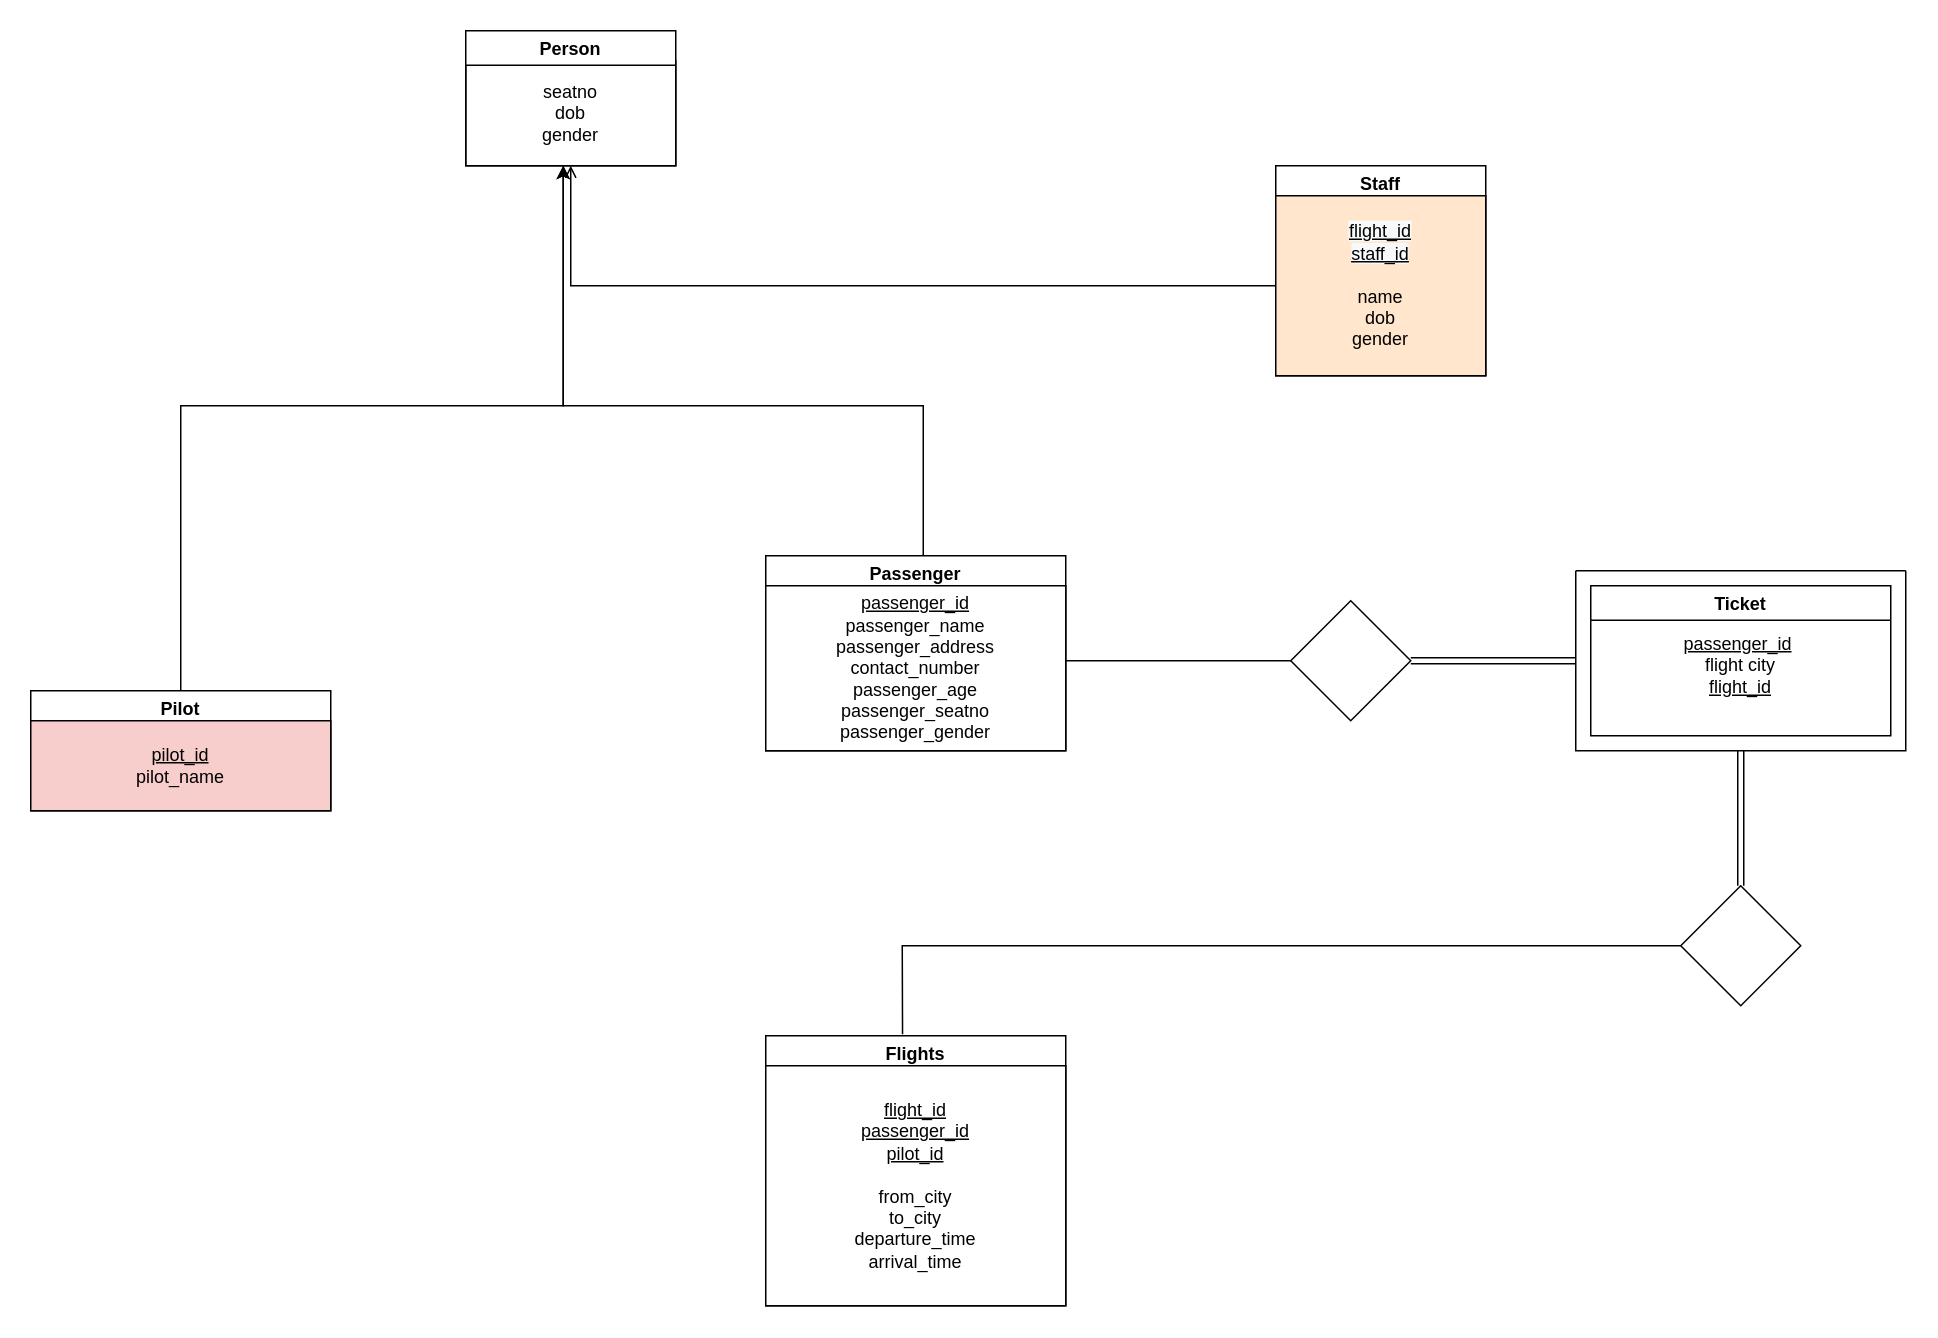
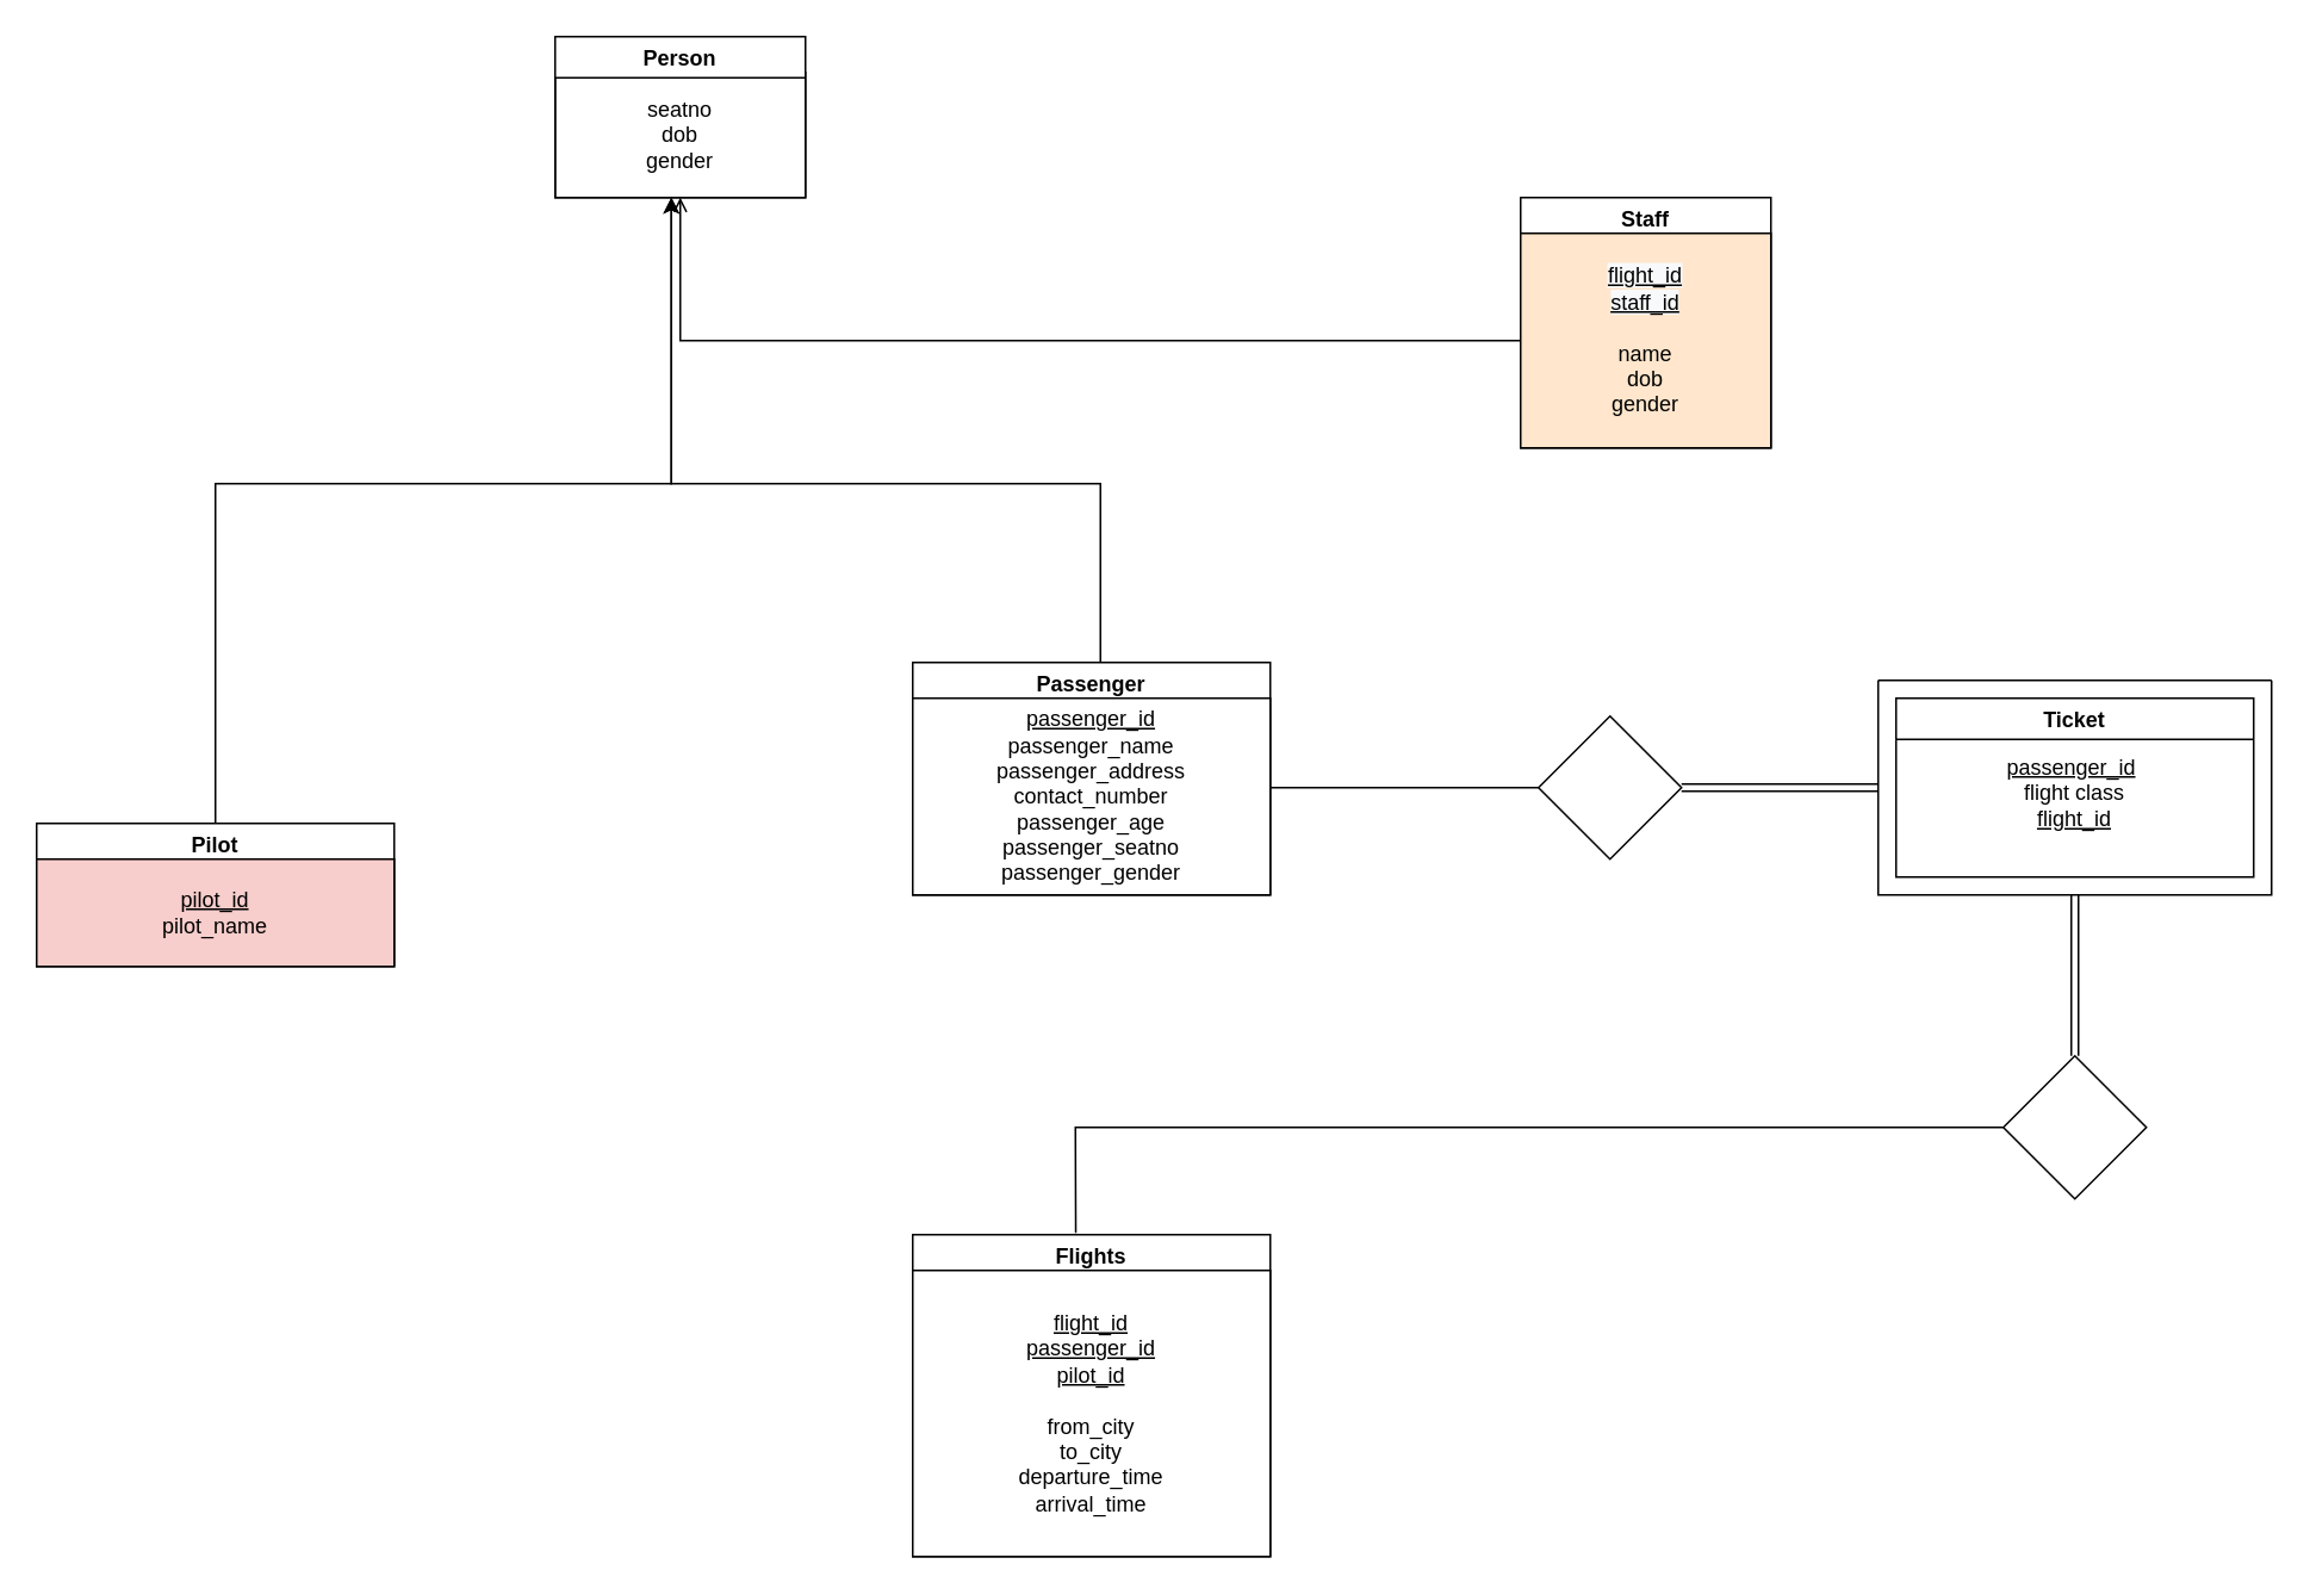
  <mxCell id="0" />
  <mxCell id="1" parent="0" />
  <mxCell id="2" style="edgeStyle=orthogonalEdgeStyle;rounded=0;orthogonalLoop=1;jettySize=auto;html=1;exitX=0.5;exitY=0;exitDx=0;exitDy=0;entryX=0.5;entryY=1;entryDx=0;entryDy=0;" parent="1" source="21" edge="1"><mxGeometry relative="1" as="geometry"><Array as="points"><mxPoint x="120" y="270" /><mxPoint x="375" y="270" /></Array><mxPoint x="375" y="110" as="targetPoint" /><mxPoint x="125" y="420" as="sourcePoint" /></mxGeometry></mxCell>
  <mxCell id="3" style="edgeStyle=orthogonalEdgeStyle;rounded=0;orthogonalLoop=1;jettySize=auto;html=1;exitX=0.5;exitY=0;exitDx=0;exitDy=0;entryX=0.5;entryY=1;entryDx=0;entryDy=0;" parent="1" edge="1"><mxGeometry relative="1" as="geometry"><mxPoint x="375" y="110" as="targetPoint" /><Array as="points"><mxPoint x="615" y="270" /><mxPoint x="375" y="270" /></Array><mxPoint x="595" y="395" as="sourcePoint" /></mxGeometry></mxCell>
  <mxCell id="4" value="Flights" style="swimlane;" parent="1" vertex="1"><mxGeometry x="510" y="690" width="200" height="180" as="geometry" /></mxCell>
  <mxCell id="5" value="&lt;u&gt;flight_id&lt;/u&gt;&lt;br&gt;&lt;u&gt;passenger_id&lt;/u&gt;&lt;br&gt;&lt;u&gt;pilot_id&lt;/u&gt;&lt;br&gt;&lt;br&gt;from_city&lt;br&gt;to_city&lt;br&gt;departure_time&lt;br&gt;arrival_time" style="whiteSpace=wrap;html=1;" parent="4" vertex="1"><mxGeometry y="20" width="200" height="160" as="geometry" /></mxCell>
  <mxCell id="6" value="Ticket" style="swimlane;" parent="1" vertex="1"><mxGeometry x="1060" y="390" width="200" height="100" as="geometry" /></mxCell>
- <mxCell id="7" value="&lt;u&gt;passenger_id&lt;/u&gt;&amp;nbsp;&lt;br&gt;flight city&lt;br&gt;&lt;u&gt;flight_id&lt;br&gt;&lt;br&gt;&lt;/u&gt;" style="text;html=1;strokeColor=none;fillColor=none;align=center;verticalAlign=middle;whiteSpace=wrap;rounded=0;" parent="6" vertex="1"><mxGeometry y="20" width="200" height="80" as="geometry" /></mxCell>
+ <mxCell id="7" value="&lt;u&gt;passenger_id&lt;/u&gt;&amp;nbsp;&lt;br&gt;flight class&lt;br&gt;&lt;u&gt;flight_id&lt;br&gt;&lt;br&gt;&lt;/u&gt;" style="text;html=1;strokeColor=none;fillColor=none;align=center;verticalAlign=middle;whiteSpace=wrap;rounded=0;" parent="6" vertex="1"><mxGeometry y="20" width="200" height="80" as="geometry" /></mxCell>
  <mxCell id="8" value="" style="rhombus;whiteSpace=wrap;html=1;" parent="1" vertex="1"><mxGeometry x="860" y="400" width="80" height="80" as="geometry" /></mxCell>
  <mxCell id="9" value="" style="rhombus;whiteSpace=wrap;html=1;" parent="1" vertex="1"><mxGeometry x="1120" y="590" width="80" height="80" as="geometry" /></mxCell>
  <mxCell id="10" value="" style="swimlane;startSize=0;" parent="1" vertex="1"><mxGeometry x="1050" y="380" width="220" height="120" as="geometry" /></mxCell>
  <mxCell id="11" value="" style="shape=link;html=1;rounded=0;entryX=0.5;entryY=0;entryDx=0;entryDy=0;exitX=0.5;exitY=1;exitDx=0;exitDy=0;" parent="1" source="10" target="9" edge="1"><mxGeometry width="100" relative="1" as="geometry"><mxPoint x="930" y="590" as="sourcePoint" /><mxPoint x="1030" y="590" as="targetPoint" /></mxGeometry></mxCell>
  <mxCell id="12" value="" style="shape=link;html=1;rounded=0;exitX=1;exitY=0.5;exitDx=0;exitDy=0;entryX=0;entryY=0.5;entryDx=0;entryDy=0;" parent="1" source="8" target="10" edge="1"><mxGeometry width="100" relative="1" as="geometry"><mxPoint x="940" y="439.5" as="sourcePoint" /><mxPoint x="1040" y="439.5" as="targetPoint" /></mxGeometry></mxCell>
  <mxCell id="13" value="" style="endArrow=none;html=1;rounded=0;entryX=0.456;entryY=-0.006;entryDx=0;entryDy=0;entryPerimeter=0;" parent="1" source="9" target="4" edge="1"><mxGeometry width="50" height="50" relative="1" as="geometry"><mxPoint x="950" y="610" as="sourcePoint" /><mxPoint x="1000" y="560" as="targetPoint" /><Array as="points"><mxPoint x="601" y="630" /></Array></mxGeometry></mxCell>
  <mxCell id="14" value="" style="endArrow=none;html=1;rounded=0;exitX=0;exitY=0.5;exitDx=0;exitDy=0;" parent="1" source="8" edge="1"><mxGeometry width="50" height="50" relative="1" as="geometry"><mxPoint x="970" y="530" as="sourcePoint" /><mxPoint x="710" y="440" as="targetPoint" /></mxGeometry></mxCell>
  <mxCell id="15" value="seatno&lt;br&gt;dob&lt;br&gt;gender" style="rounded=0;whiteSpace=wrap;html=1;" parent="1" vertex="1"><mxGeometry x="310" y="40" width="140" height="70" as="geometry" /></mxCell>
  <mxCell id="16" value="Person" style="swimlane;" parent="1" vertex="1"><mxGeometry x="310" y="20" width="140" height="90" as="geometry" /></mxCell>
  <mxCell id="17" value="Staff" style="swimlane;" parent="1" vertex="1"><mxGeometry x="850" y="110" width="140" height="140" as="geometry" /></mxCell>
  <mxCell id="18" value="&lt;u&gt;&lt;span style=&quot;color: rgb(0 , 0 , 0) ; font-family: &amp;#34;helvetica&amp;#34; ; font-size: 12px ; font-style: normal ; font-weight: 400 ; letter-spacing: normal ; text-align: center ; text-indent: 0px ; text-transform: none ; word-spacing: 0px ; background-color: rgb(248 , 249 , 250) ; display: inline ; float: none&quot;&gt;flight_id&lt;/span&gt;&lt;br style=&quot;color: rgb(0 , 0 , 0) ; font-family: &amp;#34;helvetica&amp;#34; ; font-size: 12px ; font-style: normal ; font-weight: 400 ; letter-spacing: normal ; text-align: center ; text-indent: 0px ; text-transform: none ; word-spacing: 0px ; background-color: rgb(248 , 249 , 250)&quot;&gt;&lt;span style=&quot;color: rgb(0 , 0 , 0) ; font-family: &amp;#34;helvetica&amp;#34; ; font-size: 12px ; font-style: normal ; font-weight: 400 ; letter-spacing: normal ; text-align: center ; text-indent: 0px ; text-transform: none ; word-spacing: 0px ; background-color: rgb(248 , 249 , 250) ; display: inline ; float: none&quot;&gt;staff_id&lt;/span&gt;&lt;br&gt;&lt;/u&gt;&lt;br&gt;name&lt;br&gt;dob&lt;br&gt;gender" style="rounded=0;whiteSpace=wrap;html=1;fillColor=#ffe6cc;" parent="17" vertex="1"><mxGeometry y="20" width="140" height="120" as="geometry" /></mxCell>
  <mxCell id="19" style="edgeStyle=orthogonalEdgeStyle;rounded=0;orthogonalLoop=1;jettySize=auto;html=1;exitX=0;exitY=0.5;exitDx=0;exitDy=0;entryX=0.5;entryY=1;entryDx=0;entryDy=0;endArrow=open;" parent="1" source="18" target="16" edge="1"><mxGeometry relative="1" as="geometry" /></mxCell>
  <mxCell id="20" value="&lt;span style=&quot;color: rgba(0 , 0 , 0 , 0) ; font-family: monospace ; font-size: 0px&quot;&gt;%3CmxGraphModel%3E%3Croot%3E%3CmxCell%20id%3D%220%22%2F%3E%3CmxCell%20id%3D%221%22%20parent%3D%220%22%2F%3E%3CmxCell%20id%3D%222%22%20value%3D%22Flights%22%20style%3D%22swimlane%3B%22%20vertex%3D%221%22%20parent%3D%221%22%3E%3CmxGeometry%20x%3D%221150%22%20y%3D%22880%22%20width%3D%22200%22%20height%3D%22180%22%20as%3D%22geometry%22%2F%3E%3C%2FmxCell%3E%3CmxCell%20id%3D%223%22%20value%3D%22%26lt%3Bu%26gt%3Bflight_id%26lt%3B%2Fu%26gt%3B%26lt%3Bbr%26gt%3B%26lt%3Bu%26gt%3Bpassenger_id%26lt%3B%2Fu%26gt%3B%26lt%3Bbr%26gt%3B%26lt%3Bu%26gt%3Bpilot_id%26lt%3B%2Fu%26gt%3B%26lt%3Bbr%26gt%3B%26lt%3Bbr%26gt%3Bfrom_city%26lt%3Bbr%26gt%3Bto_city%26lt%3Bbr%26gt%3Bdeparture_time%26lt%3Bbr%26gt%3Barrival_time%22%20style%3D%22whiteSpace%3Dwrap%3Bhtml%3D1%3B%22%20vertex%3D%221%22%20parent%3D%222%22%3E%3CmxGeometry%20y%3D%2220%22%20width%3D%22200%22%20height%3D%22160%22%20as%3D%22geometry%22%2F%3E%3C%2FmxCell%3E%3C%2Froot%3E%3C%2FmxGraphModel%3E&lt;/span&gt;" style="text;html=1;align=center;verticalAlign=middle;resizable=0;points=[];autosize=1;strokeColor=none;fillColor=none;" parent="1" vertex="1"><mxGeometry x="240" y="550" width="20" height="20" as="geometry" /></mxCell>
  <mxCell id="21" value="Pilot" style="swimlane;" parent="1" vertex="1"><mxGeometry x="20" y="460" width="200" height="80" as="geometry" /></mxCell>
  <mxCell id="22" value="&lt;u&gt;pilot_id&lt;/u&gt;&lt;br&gt;pilot_name" style="whiteSpace=wrap;html=1;fillColor=#f8cecc;" parent="21" vertex="1"><mxGeometry y="20" width="200" height="60" as="geometry" /></mxCell>
  <mxCell id="23" value="Passenger" style="swimlane;" parent="1" vertex="1"><mxGeometry x="510" y="370" width="200" height="130" as="geometry" /></mxCell>
  <mxCell id="24" value="&lt;u&gt;passenger_id&lt;/u&gt;&lt;br&gt;passenger_name&lt;br&gt;passenger_address&lt;br&gt;contact_number&lt;br&gt;passenger_age&lt;br&gt;passenger_seatno&lt;br&gt;passenger_gender" style="whiteSpace=wrap;html=1;" parent="23" vertex="1"><mxGeometry y="20" width="200" height="110" as="geometry" /></mxCell>
